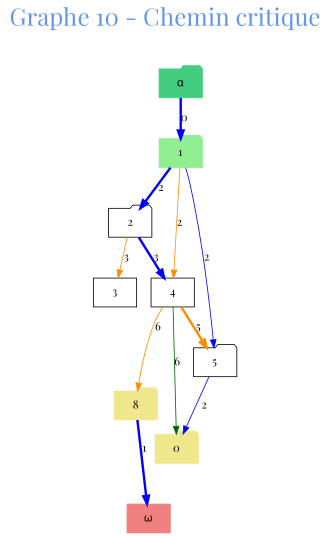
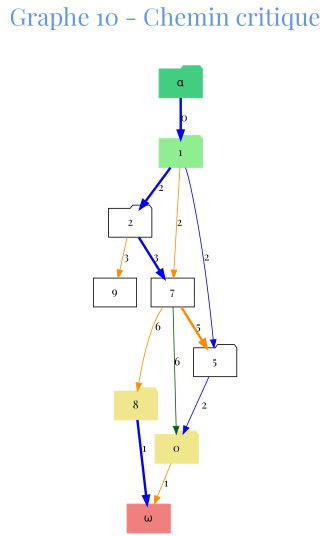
  digraph {
    fontcolor=cornflowerblue
    fontname="Playfair Display"
    fontsize=30
    label="Graphe 10 - Chemin critique"
    labelloc=t
    rankdir=TB
    node [fontname="Playfair Display" shape=folder style=filled]
    edge [color=blue fontname="Playfair Display"]
    n1 [color=seagreen3 label="α"]
    n2 [color=lightgreen label=1]
    n3 [label=2 style=""]
-   n4 [label=4 shape=box style=""]
+   n4 [label=7 shape=box style=""]
    n5 [label=5 style=""]
-   n6 [label=3 shape=box style=""]
+   n6 [label=9 shape=box style=""]
    n7 [color=khaki label=8]
    n8 [color=khaki label=0]
    n9 [color=lightcoral label="ω" shape=box]
    n1 -> n2 [constraint=true label=0 penwidth=3.0]
    n2 -> n3 [constraint=true label=2 penwidth=3.0]
    n2 -> n4 [color=darkorange label=2]
    n2 -> n5 [label=2]
    n3 -> n4 [constraint=true label=3 penwidth=3.0]
    n3 -> n6 [color=darkorange label=3]
    n4 -> n5 [color=darkorange constraint=true label=5 penwidth=3.0]
    n4 -> n7 [color=darkorange label=6]
    n4 -> n8 [color=darkgreen label=6]
    n5 -> n8 [label=2]
    n7 -> n9 [constraint=true label=1 penwidth=3.0]
+   n8 -> n9 [color=darkorange label=1]
  }
